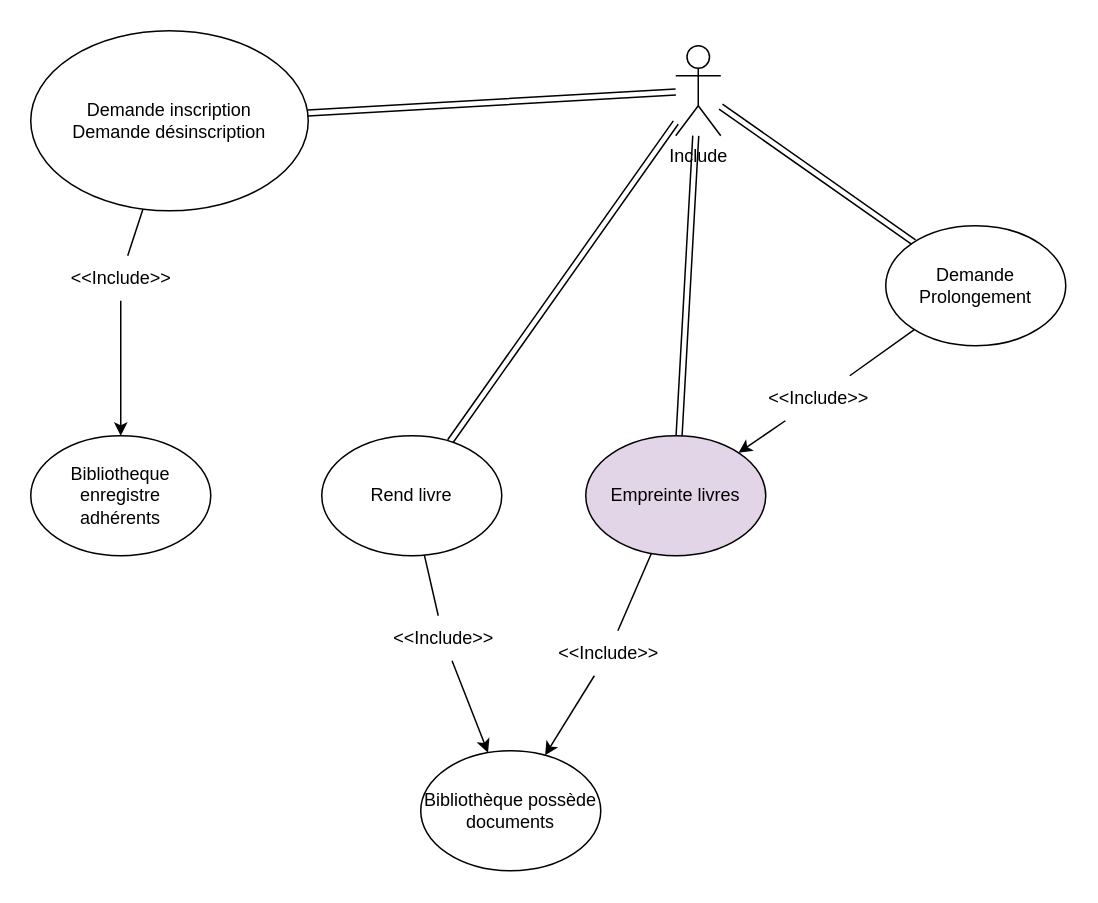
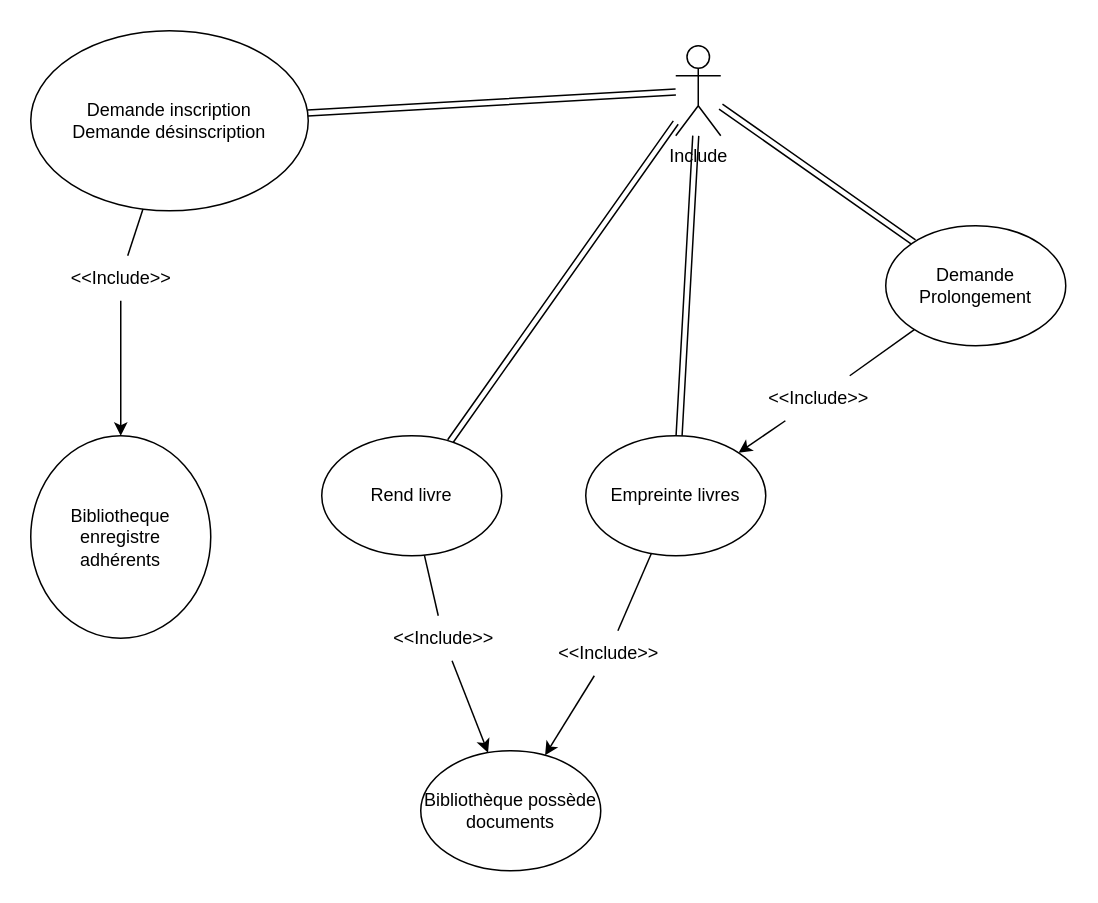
  <mxCell id="0" />
  <mxCell id="1" parent="0" />
  <mxCell id="2" style="edgeStyle=none;shape=link;html=1;" edge="1" parent="1" source="6" target="8"><mxGeometry relative="1" as="geometry" /></mxCell>
  <mxCell id="3" style="edgeStyle=none;shape=link;html=1;" edge="1" parent="1" source="6" target="10"><mxGeometry relative="1" as="geometry" /></mxCell>
  <mxCell id="4" style="edgeStyle=none;shape=link;html=1;" edge="1" parent="1" source="6" target="12"><mxGeometry relative="1" as="geometry" /></mxCell>
  <mxCell id="5" style="edgeStyle=none;shape=link;html=1;" edge="1" parent="1" source="6" target="15"><mxGeometry relative="1" as="geometry" /></mxCell>
  <mxCell id="6" value="Include" style="shape=umlActor;verticalLabelPosition=bottom;verticalAlign=top;html=1;outlineConnect=0;" vertex="1" parent="1"><mxGeometry x="450" y="30" width="30" height="60" as="geometry" /></mxCell>
  <mxCell id="7" style="edgeStyle=none;html=1;startArrow=none;" edge="1" parent="1" source="22" target="20"><mxGeometry relative="1" as="geometry" /></mxCell>
  <mxCell id="8" value="Demande inscription&lt;br&gt;Demande désinscription" style="ellipse;whiteSpace=wrap;html=1;" vertex="1" parent="1"><mxGeometry x="20" y="20" width="185" height="120" as="geometry" /></mxCell>
  <mxCell id="9" style="edgeStyle=none;html=1;startArrow=none;" edge="1" parent="1" source="17" target="13"><mxGeometry relative="1" as="geometry" /></mxCell>
- <mxCell id="10" value="Empreinte livres" style="ellipse;whiteSpace=wrap;html=1;fillColor=#e1d5e7;" vertex="1" parent="1"><mxGeometry x="390" y="290" width="120" height="80" as="geometry" /></mxCell>
+ <mxCell id="10" value="Empreinte livres" style="ellipse;whiteSpace=wrap;html=1;" vertex="1" parent="1"><mxGeometry x="390" y="290" width="120" height="80" as="geometry" /></mxCell>
  <mxCell id="11" style="edgeStyle=none;html=1;startArrow=none;" edge="1" parent="1" source="24" target="10"><mxGeometry relative="1" as="geometry" /></mxCell>
  <mxCell id="12" value="Demande Prolongement" style="ellipse;whiteSpace=wrap;html=1;" vertex="1" parent="1"><mxGeometry x="590" y="150" width="120" height="80" as="geometry" /></mxCell>
  <mxCell id="13" value="Bibliothèque possède&lt;br&gt;documents" style="ellipse;whiteSpace=wrap;html=1;" vertex="1" parent="1"><mxGeometry x="280" y="500" width="120" height="80" as="geometry" /></mxCell>
  <mxCell id="14" style="edgeStyle=none;html=1;startArrow=none;" edge="1" parent="1" source="19" target="13"><mxGeometry relative="1" as="geometry" /></mxCell>
  <mxCell id="15" value="Rend livre" style="ellipse;whiteSpace=wrap;html=1;" vertex="1" parent="1"><mxGeometry x="214" y="290" width="120" height="80" as="geometry" /></mxCell>
  <mxCell id="16" value="" style="edgeStyle=none;html=1;endArrow=none;" edge="1" parent="1" source="10" target="17"><mxGeometry relative="1" as="geometry"><mxPoint x="340" y="370" as="sourcePoint" /><mxPoint x="340" y="545" as="targetPoint" /></mxGeometry></mxCell>
  <mxCell id="17" value="&amp;lt;&amp;lt;Include&amp;gt;&amp;gt;" style="text;html=1;align=center;verticalAlign=middle;resizable=0;points=[];autosize=1;strokeColor=none;fillColor=none;" vertex="1" parent="1"><mxGeometry x="360" y="420" width="90" height="30" as="geometry" /></mxCell>
  <mxCell id="18" value="" style="edgeStyle=none;html=1;endArrow=none;" edge="1" parent="1" source="15" target="19"><mxGeometry relative="1" as="geometry"><mxPoint x="258.413" y="365.859" as="sourcePoint" /><mxPoint x="121.692" y="549.176" as="targetPoint" /></mxGeometry></mxCell>
  <mxCell id="19" value="&amp;lt;&amp;lt;Include&amp;gt;&amp;gt;" style="text;html=1;align=center;verticalAlign=middle;resizable=0;points=[];autosize=1;strokeColor=none;fillColor=none;" vertex="1" parent="1"><mxGeometry x="250" y="410" width="90" height="30" as="geometry" /></mxCell>
- <mxCell id="20" value="Bibliotheque enregistre&lt;br&gt;adhérents" style="ellipse;whiteSpace=wrap;html=1;" vertex="1" parent="1"><mxGeometry x="20" y="290" width="120" height="80" as="geometry" /></mxCell>
+ <mxCell id="20" value="Bibliotheque enregistre&lt;br&gt;adhérents" style="ellipse;whiteSpace=wrap;html=1;" vertex="1" parent="1"><mxGeometry x="20" y="290" width="120" height="135" as="geometry" /></mxCell>
  <mxCell id="21" value="" style="edgeStyle=none;html=1;endArrow=none;" edge="1" parent="1" source="8" target="22"><mxGeometry relative="1" as="geometry"><mxPoint x="80" y="100" as="sourcePoint" /><mxPoint x="80" y="290" as="targetPoint" /></mxGeometry></mxCell>
  <mxCell id="22" value="&amp;lt;&amp;lt;Include&amp;gt;&amp;gt;" style="text;html=1;align=center;verticalAlign=middle;resizable=0;points=[];autosize=1;strokeColor=none;fillColor=none;" vertex="1" parent="1"><mxGeometry x="35" y="170" width="90" height="30" as="geometry" /></mxCell>
  <mxCell id="23" value="" style="edgeStyle=none;html=1;endArrow=none;" edge="1" parent="1" source="12" target="24"><mxGeometry relative="1" as="geometry"><mxPoint x="605.295" y="236.679" as="sourcePoint" /><mxPoint x="494.598" y="303.241" as="targetPoint" /></mxGeometry></mxCell>
  <mxCell id="24" value="&amp;lt;&amp;lt;Include&amp;gt;&amp;gt;" style="text;html=1;align=center;verticalAlign=middle;resizable=0;points=[];autosize=1;strokeColor=none;fillColor=none;" vertex="1" parent="1"><mxGeometry x="500" y="250" width="90" height="30" as="geometry" /></mxCell>
